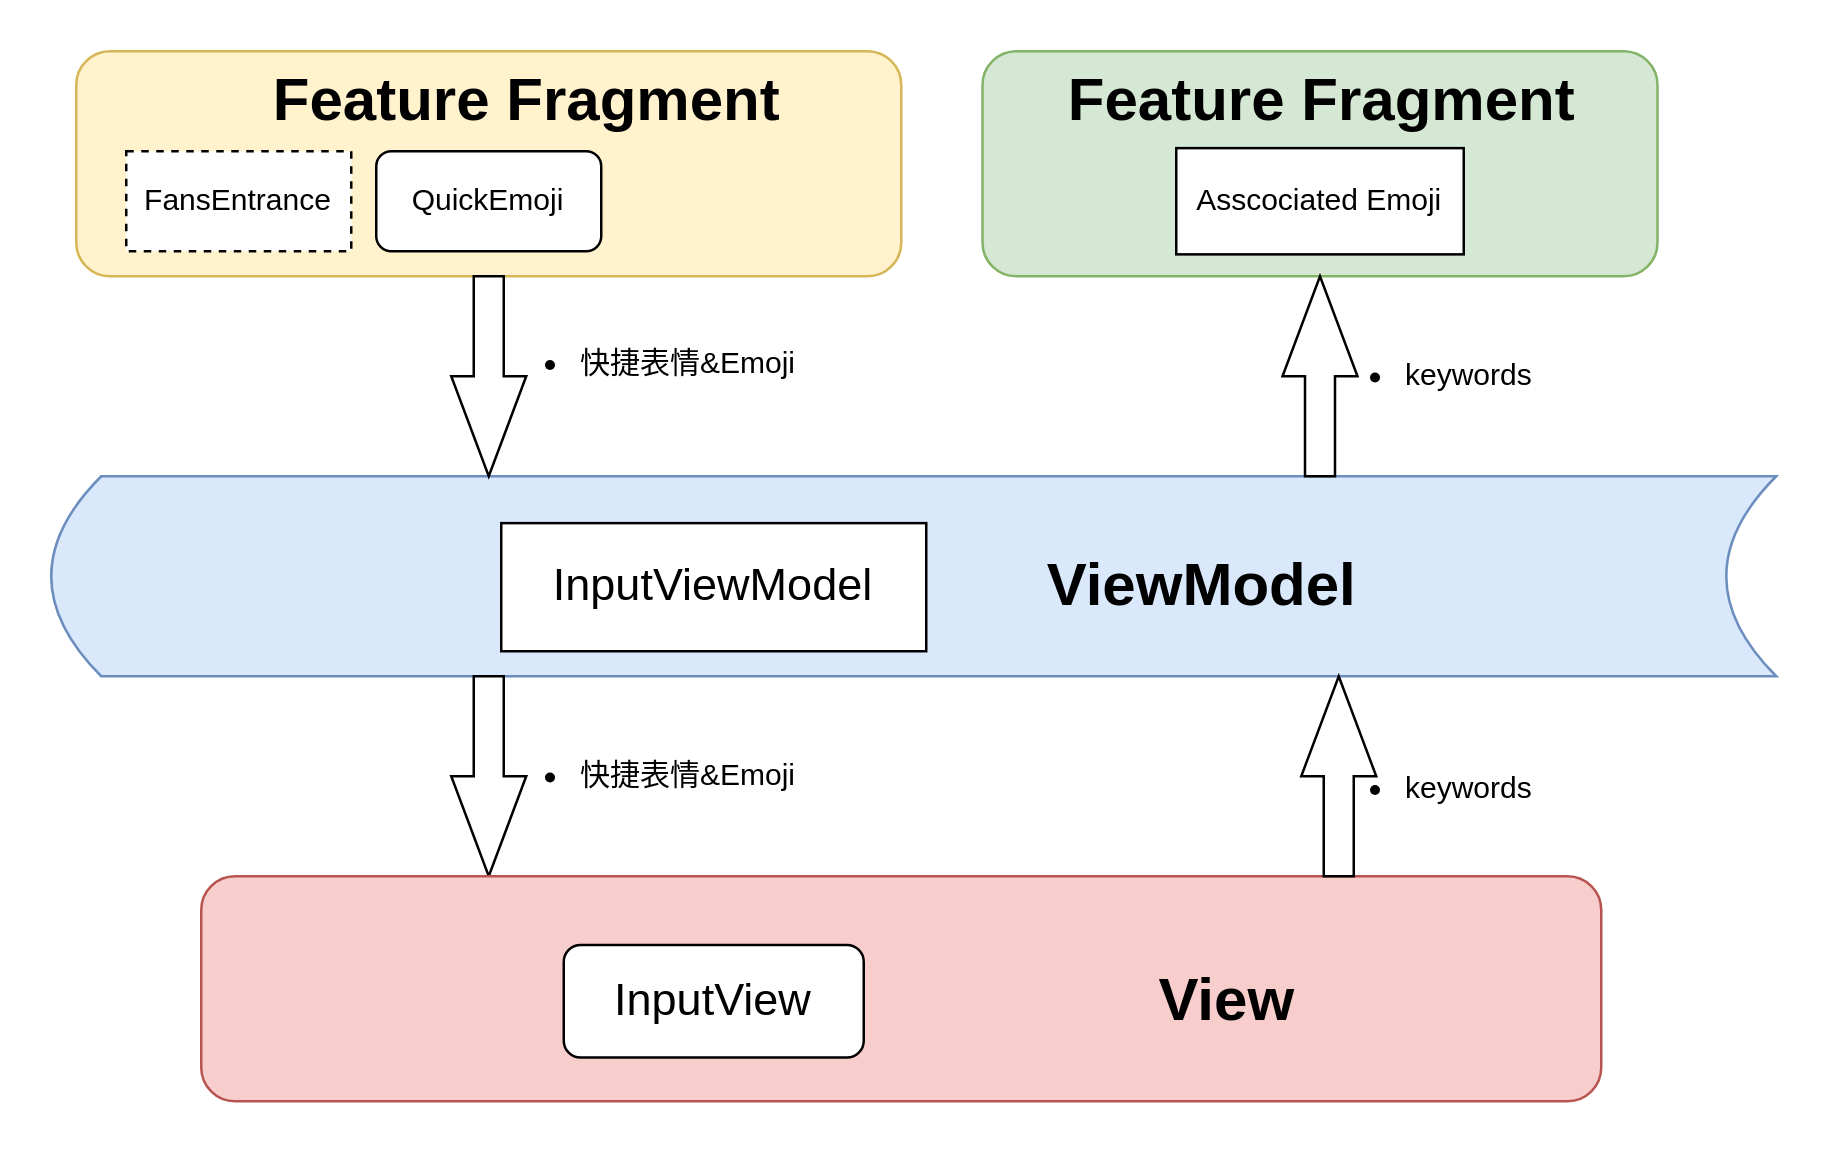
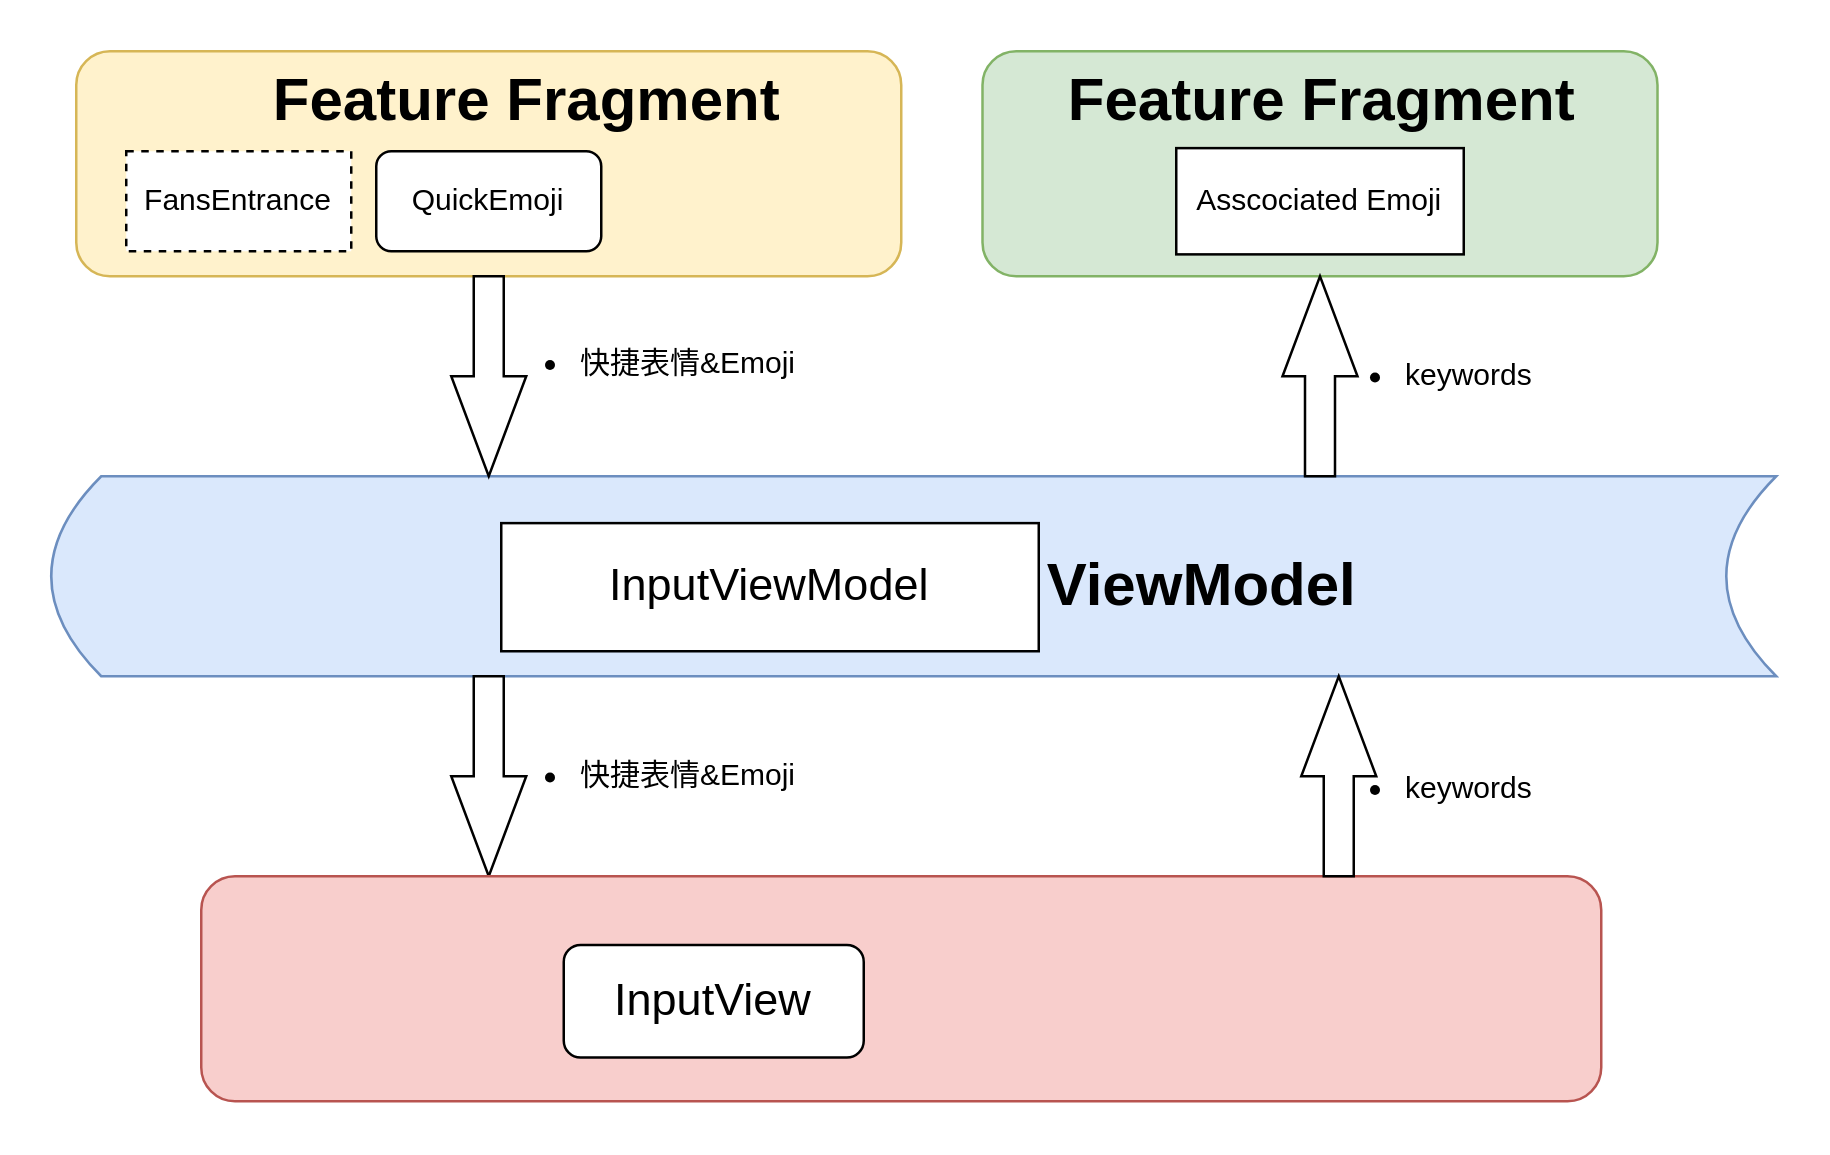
  <mxCell id="0" />
  <mxCell id="1" parent="0" />
  <mxCell id="2" value="" style="shape=dataStorage;whiteSpace=wrap;html=1;fixedSize=1;fillColor=#dae8fc;strokeColor=#6c8ebf;" vertex="1" parent="1"><mxGeometry x="20" y="190" width="690" height="80" as="geometry" /></mxCell>
  <mxCell id="3" value="" style="rounded=1;whiteSpace=wrap;html=1;fillColor=#fff2cc;strokeColor=#d6b656;" vertex="1" parent="1"><mxGeometry x="30" y="20" width="330" height="90" as="geometry" /></mxCell>
  <mxCell id="4" value="" style="rounded=1;whiteSpace=wrap;html=1;fillColor=#d5e8d4;strokeColor=#82b366;" vertex="1" parent="1"><mxGeometry x="392.5" y="20" width="270" height="90" as="geometry" /></mxCell>
  <mxCell id="5" value="FansEntrance" style="rounded=0;whiteSpace=wrap;html=1;dashed=1;" vertex="1" parent="1"><mxGeometry x="50" y="60" width="90" height="40" as="geometry" /></mxCell>
  <mxCell id="6" value="Asscociated Emoji" style="rounded=0;whiteSpace=wrap;html=1;" vertex="1" parent="1"><mxGeometry x="470" y="58.75" width="115" height="42.5" as="geometry" /></mxCell>
  <mxCell id="7" value="QuickEmoji" style="whiteSpace=wrap;html=1;rounded=1;" vertex="1" parent="1"><mxGeometry x="150" y="60" width="90" height="40" as="geometry" /></mxCell>
  <mxCell id="8" value="Feature Fragment" style="text;strokeColor=none;fillColor=none;html=1;fontSize=24;fontStyle=1;verticalAlign=middle;align=center;" vertex="1" parent="1"><mxGeometry x="160" y="20" width="100" height="40" as="geometry" /></mxCell>
  <mxCell id="9" value="Feature Fragment" style="text;strokeColor=none;fillColor=none;html=1;fontSize=24;fontStyle=1;verticalAlign=middle;align=center;" vertex="1" parent="1"><mxGeometry x="477.5" y="20" width="100" height="40" as="geometry" /></mxCell>
  <mxCell id="10" value="" style="html=1;shadow=0;dashed=0;align=center;verticalAlign=middle;shape=mxgraph.arrows2.arrow;dy=0.6;dx=40;direction=south;notch=0;" vertex="1" parent="1"><mxGeometry x="180" y="110" width="30" height="80" as="geometry" /></mxCell>
- <mxCell id="11" value="&lt;font style=&quot;font-size: 18px;&quot;&gt;InputViewModel&lt;/font&gt;" style="rounded=0;whiteSpace=wrap;html=1;" vertex="1" parent="1"><mxGeometry x="200" y="208.75" width="170" height="51.25" as="geometry" /></mxCell>
+ <mxCell id="11" value="&lt;font style=&quot;font-size: 18px;&quot;&gt;InputViewModel&lt;/font&gt;" style="rounded=0;whiteSpace=wrap;html=1;" vertex="1" parent="1"><mxGeometry x="200" y="208.75" width="215" height="51.25" as="geometry" /></mxCell>
  <mxCell id="12" value="" style="html=1;shadow=0;dashed=0;align=center;verticalAlign=middle;shape=mxgraph.arrows2.arrow;dy=0.6;dx=40;direction=south;notch=0;" vertex="1" parent="1"><mxGeometry x="180" y="270" width="30" height="80" as="geometry" /></mxCell>
  <mxCell id="13" value="" style="rounded=1;whiteSpace=wrap;html=1;fillColor=#f8cecc;strokeColor=#b85450;" vertex="1" parent="1"><mxGeometry x="80" y="350" width="560" height="90" as="geometry" /></mxCell>
  <mxCell id="14" value="&lt;font style=&quot;font-size: 18px;&quot;&gt;InputView&lt;/font&gt;" style="whiteSpace=wrap;html=1;rounded=1;" vertex="1" parent="1"><mxGeometry x="225" y="377.5" width="120" height="45" as="geometry" /></mxCell>
  <mxCell id="15" value="" style="html=1;shadow=0;dashed=0;align=center;verticalAlign=middle;shape=mxgraph.arrows2.arrow;dy=0.6;dx=40;direction=north;notch=0;" vertex="1" parent="1"><mxGeometry x="520" y="270" width="30" height="80" as="geometry" /></mxCell>
  <mxCell id="16" value="" style="html=1;shadow=0;dashed=0;align=center;verticalAlign=middle;shape=mxgraph.arrows2.arrow;dy=0.6;dx=40;direction=north;notch=0;" vertex="1" parent="1"><mxGeometry x="512.5" y="110" width="30" height="80" as="geometry" /></mxCell>
  <mxCell id="17" value="ViewModel" style="text;strokeColor=none;fillColor=none;html=1;fontSize=24;fontStyle=1;verticalAlign=middle;align=center;" vertex="1" parent="1"><mxGeometry x="430" y="214" width="100" height="40" as="geometry" /></mxCell>
- <mxCell id="18" value="View" style="text;strokeColor=none;fillColor=none;html=1;fontSize=24;fontStyle=1;verticalAlign=middle;align=center;" vertex="1" parent="1"><mxGeometry x="440" y="380" width="100" height="40" as="geometry" /></mxCell>
  <mxCell id="19" value="&lt;ul&gt;&lt;li&gt;快捷表情&amp;amp;Emoji&lt;/li&gt;&lt;/ul&gt;" style="text;strokeColor=none;fillColor=none;html=1;whiteSpace=wrap;verticalAlign=middle;overflow=hidden;" vertex="1" parent="1"><mxGeometry x="190" y="120" width="140" height="50" as="geometry" /></mxCell>
  <mxCell id="20" value="&lt;ul&gt;&lt;li&gt;快捷表情&amp;amp;Emoji&lt;/li&gt;&lt;/ul&gt;" style="text;strokeColor=none;fillColor=none;html=1;whiteSpace=wrap;verticalAlign=middle;overflow=hidden;" vertex="1" parent="1"><mxGeometry x="190" y="285" width="140" height="50" as="geometry" /></mxCell>
  <mxCell id="21" value="&lt;ul&gt;&lt;li&gt;keywords&lt;span style=&quot;color: rgba(0, 0, 0, 0); font-family: monospace; font-size: 0px; text-wrap-mode: nowrap;&quot;&gt;%3CmxGraphModel%3E%3Croot%3E%3CmxCell%20id%3D%220%22%2F%3E%3CmxCell%20id%3D%221%22%20parent%3D%220%22%2F%3E%3CmxCell%20id%3D%222%22%20value%3D%22%26lt%3Bul%26gt%3B%26lt%3Bli%26gt%3B%E5%BF%AB%E6%8D%B7%E8%A1%A8%E6%83%85%26amp%3Bamp%3BEmoji%26lt%3B%2Fli%26gt%3B%26lt%3B%2Ful%26gt%3B%22%20style%3D%22text%3BstrokeColor%3Dnone%3BfillColor%3Dnone%3Bhtml%3D1%3BwhiteSpace%3Dwrap%3BverticalAlign%3Dmiddle%3Boverflow%3Dhidden%3B%22%20vertex%3D%221%22%20parent%3D%221%22%3E%3CmxGeometry%20x%3D%22250%22%20y%3D%22350%22%20width%3D%22140%22%20height%3D%2250%22%20as%3D%22geometry%22%2F%3E%3C%2FmxCell%3E%3C%2Froot%3E%3C%2FmxGraphModel%3E&lt;/span&gt;&lt;/li&gt;&lt;/ul&gt;" style="text;strokeColor=none;fillColor=none;html=1;whiteSpace=wrap;verticalAlign=middle;overflow=hidden;" vertex="1" parent="1"><mxGeometry x="520" y="290" width="140" height="50" as="geometry" /></mxCell>
  <mxCell id="22" value="&lt;ul&gt;&lt;li&gt;keywords&lt;span style=&quot;color: rgba(0, 0, 0, 0); font-family: monospace; font-size: 0px; text-wrap-mode: nowrap;&quot;&gt;%3CmxGraphModel%3E%3Croot%3E%3CmxCell%20id%3D%220%22%2F%3E%3CmxCell%20id%3D%221%22%20parent%3D%220%22%2F%3E%3CmxCell%20id%3D%222%22%20value%3D%22%26lt%3Bul%26gt%3B%26lt%3Bli%26gt%3B%E5%BF%AB%E6%8D%B7%E8%A1%A8%E6%83%85%26amp%3Bamp%3BEmoji%26lt%3B%2Fli%26gt%3B%26lt%3B%2Ful%26gt%3B%22%20style%3D%22text%3BstrokeColor%3Dnone%3BfillColor%3Dnone%3Bhtml%3D1%3BwhiteSpace%3Dwrap%3BverticalAlign%3Dmiddle%3Boverflow%3Dhidden%3B%22%20vertex%3D%221%22%20parent%3D%221%22%3E%3CmxGeometry%20x%3D%22250%22%20y%3D%22350%22%20width%3D%22140%22%20height%3D%2250%22%20as%3D%22geometry%22%2F%3E%3C%2FmxCell%3E%3C%2Froot%3E%3C%2FmxGraphModel%3E&lt;/span&gt;&lt;/li&gt;&lt;/ul&gt;" style="text;strokeColor=none;fillColor=none;html=1;whiteSpace=wrap;verticalAlign=middle;overflow=hidden;" vertex="1" parent="1"><mxGeometry x="520" y="125" width="140" height="50" as="geometry" /></mxCell>
